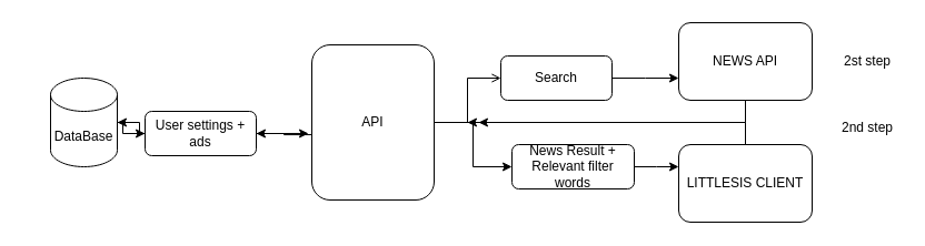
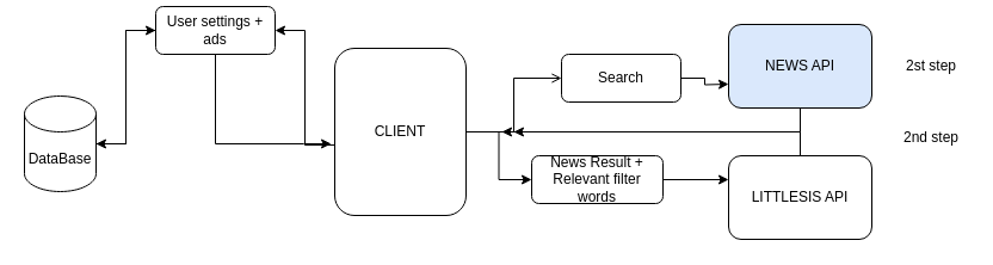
  <mxCell id="0" />
  <mxCell id="1" parent="0" />
  <mxCell id="2" style="edgeStyle=orthogonalEdgeStyle;rounded=0;orthogonalLoop=1;jettySize=auto;html=1;entryX=0;entryY=0.5;entryDx=0;entryDy=0;endArrow=open;" edge="1" parent="1" source="5" target="7"><mxGeometry relative="1" as="geometry" /></mxCell>
  <mxCell id="3" style="edgeStyle=orthogonalEdgeStyle;rounded=0;orthogonalLoop=1;jettySize=auto;html=1;entryX=0;entryY=0.5;entryDx=0;entryDy=0;" edge="1" parent="1" source="5" target="11"><mxGeometry relative="1" as="geometry" /></mxCell>
  <mxCell id="4" style="edgeStyle=orthogonalEdgeStyle;rounded=0;orthogonalLoop=1;jettySize=auto;html=1;entryX=1;entryY=0.5;entryDx=0;entryDy=0;exitX=0.009;exitY=0.579;exitDx=0;exitDy=0;exitPerimeter=0;" edge="1" parent="1" source="5" target="20"><mxGeometry relative="1" as="geometry" /></mxCell>
- <mxCell id="5" value="API" style="rounded=1;whiteSpace=wrap;html=1;" vertex="1" parent="1"><mxGeometry x="280" y="40" width="110" height="140" as="geometry" /></mxCell>
+ <mxCell id="5" value="CLIENT" style="rounded=1;whiteSpace=wrap;html=1;" vertex="1" parent="1"><mxGeometry x="280" y="40" width="110" height="140" as="geometry" /></mxCell>
  <mxCell id="6" style="edgeStyle=orthogonalEdgeStyle;rounded=0;orthogonalLoop=1;jettySize=auto;html=1;exitX=1;exitY=0.5;exitDx=0;exitDy=0;" edge="1" parent="1" source="7"><mxGeometry relative="1" as="geometry"><mxPoint x="610" y="70" as="targetPoint" /></mxGeometry></mxCell>
- <mxCell id="7" value="Search" style="rounded=1;whiteSpace=wrap;html=1;" vertex="1" parent="1"><mxGeometry x="450" y="50" width="100" height="40" as="geometry" /></mxCell>
+ <mxCell id="7" value="Search" style="rounded=1;whiteSpace=wrap;html=1;" vertex="1" parent="1"><mxGeometry x="470" y="45" width="100" height="40" as="geometry" /></mxCell>
  <mxCell id="8" style="edgeStyle=orthogonalEdgeStyle;rounded=0;orthogonalLoop=1;jettySize=auto;html=1;" edge="1" parent="1" source="9"><mxGeometry relative="1" as="geometry"><mxPoint x="420" y="110" as="targetPoint" /><Array as="points"><mxPoint x="670" y="110" /></Array></mxGeometry></mxCell>
- <mxCell id="9" value="NEWS API" style="rounded=1;whiteSpace=wrap;html=1;" vertex="1" parent="1"><mxGeometry x="610" y="20" width="120" height="70" as="geometry" /></mxCell>
+ <mxCell id="9" value="NEWS API" style="rounded=1;whiteSpace=wrap;html=1;fillColor=#dae8fc;" vertex="1" parent="1"><mxGeometry x="610" y="20" width="120" height="70" as="geometry" /></mxCell>
  <mxCell id="10" style="edgeStyle=orthogonalEdgeStyle;rounded=0;orthogonalLoop=1;jettySize=auto;html=1;exitX=1;exitY=0.5;exitDx=0;exitDy=0;" edge="1" parent="1" source="11"><mxGeometry relative="1" as="geometry"><mxPoint x="610" y="150" as="targetPoint" /></mxGeometry></mxCell>
- <mxCell id="11" value="News Result + Relevant filter words" style="rounded=1;whiteSpace=wrap;html=1;" vertex="1" parent="1"><mxGeometry x="460" y="130" width="110" height="40" as="geometry" /></mxCell>
+ <mxCell id="11" value="News Result + Relevant filter words" style="rounded=1;whiteSpace=wrap;html=1;" vertex="1" parent="1"><mxGeometry x="445" y="130" width="110" height="40" as="geometry" /></mxCell>
  <mxCell id="12" style="edgeStyle=orthogonalEdgeStyle;rounded=0;orthogonalLoop=1;jettySize=auto;html=1;exitX=0.5;exitY=0;exitDx=0;exitDy=0;" edge="1" parent="1" source="13"><mxGeometry relative="1" as="geometry"><mxPoint x="430" y="110" as="targetPoint" /><Array as="points"><mxPoint x="670" y="110" /></Array></mxGeometry></mxCell>
- <mxCell id="13" value="LITTLESIS CLIENT" style="rounded=1;whiteSpace=wrap;html=1;" vertex="1" parent="1"><mxGeometry x="610" y="130" width="120" height="70" as="geometry" /></mxCell>
+ <mxCell id="13" value="LITTLESIS API" style="rounded=1;whiteSpace=wrap;html=1;" vertex="1" parent="1"><mxGeometry x="610" y="130" width="120" height="70" as="geometry" /></mxCell>
  <mxCell id="14" value="2st step" style="text;html=1;strokeColor=none;fillColor=none;align=center;verticalAlign=middle;whiteSpace=wrap;rounded=0;" vertex="1" parent="1"><mxGeometry x="750" y="40" width="60" height="30" as="geometry" /></mxCell>
  <mxCell id="15" value="2nd step" style="text;html=1;strokeColor=none;fillColor=none;align=center;verticalAlign=middle;whiteSpace=wrap;rounded=0;" vertex="1" parent="1"><mxGeometry x="750" y="100" width="60" height="30" as="geometry" /></mxCell>
  <mxCell id="16" style="edgeStyle=orthogonalEdgeStyle;rounded=0;orthogonalLoop=1;jettySize=auto;html=1;entryX=0;entryY=0.5;entryDx=0;entryDy=0;" edge="1" parent="1" source="17" target="20"><mxGeometry relative="1" as="geometry"><mxPoint x="140" y="120" as="targetPoint" /></mxGeometry></mxCell>
- <mxCell id="17" value="DataBase" style="shape=cylinder3;whiteSpace=wrap;html=1;boundedLbl=1;backgroundOutline=1;size=15;" vertex="1" parent="1"><mxGeometry x="45" y="70" width="60" height="80" as="geometry" /></mxCell>
+ <mxCell id="17" value="DataBase" style="shape=cylinder3;whiteSpace=wrap;html=1;boundedLbl=1;backgroundOutline=1;size=15;" vertex="1" parent="1"><mxGeometry x="20" y="80" width="60" height="80" as="geometry" /></mxCell>
  <mxCell id="18" style="edgeStyle=orthogonalEdgeStyle;rounded=0;orthogonalLoop=1;jettySize=auto;html=1;entryX=-0.027;entryY=0.571;entryDx=0;entryDy=0;entryPerimeter=0;" edge="1" parent="1" source="20" target="5"><mxGeometry relative="1" as="geometry"><Array as="points"><mxPoint x="254" y="120" /><mxPoint x="254" y="120" /></Array></mxGeometry></mxCell>
  <mxCell id="19" style="edgeStyle=orthogonalEdgeStyle;rounded=0;orthogonalLoop=1;jettySize=auto;html=1;entryX=1;entryY=0.5;entryDx=0;entryDy=0;entryPerimeter=0;" edge="1" parent="1" source="20" target="17"><mxGeometry relative="1" as="geometry" /></mxCell>
- <mxCell id="20" value="User settings + ads" style="rounded=1;whiteSpace=wrap;html=1;" vertex="1" parent="1"><mxGeometry x="130" y="100" width="100" height="40" as="geometry" /></mxCell>
+ <mxCell id="20" value="User settings + ads" style="rounded=1;whiteSpace=wrap;html=1;" vertex="1" parent="1"><mxGeometry x="130" y="5" width="100" height="40" as="geometry" /></mxCell>
